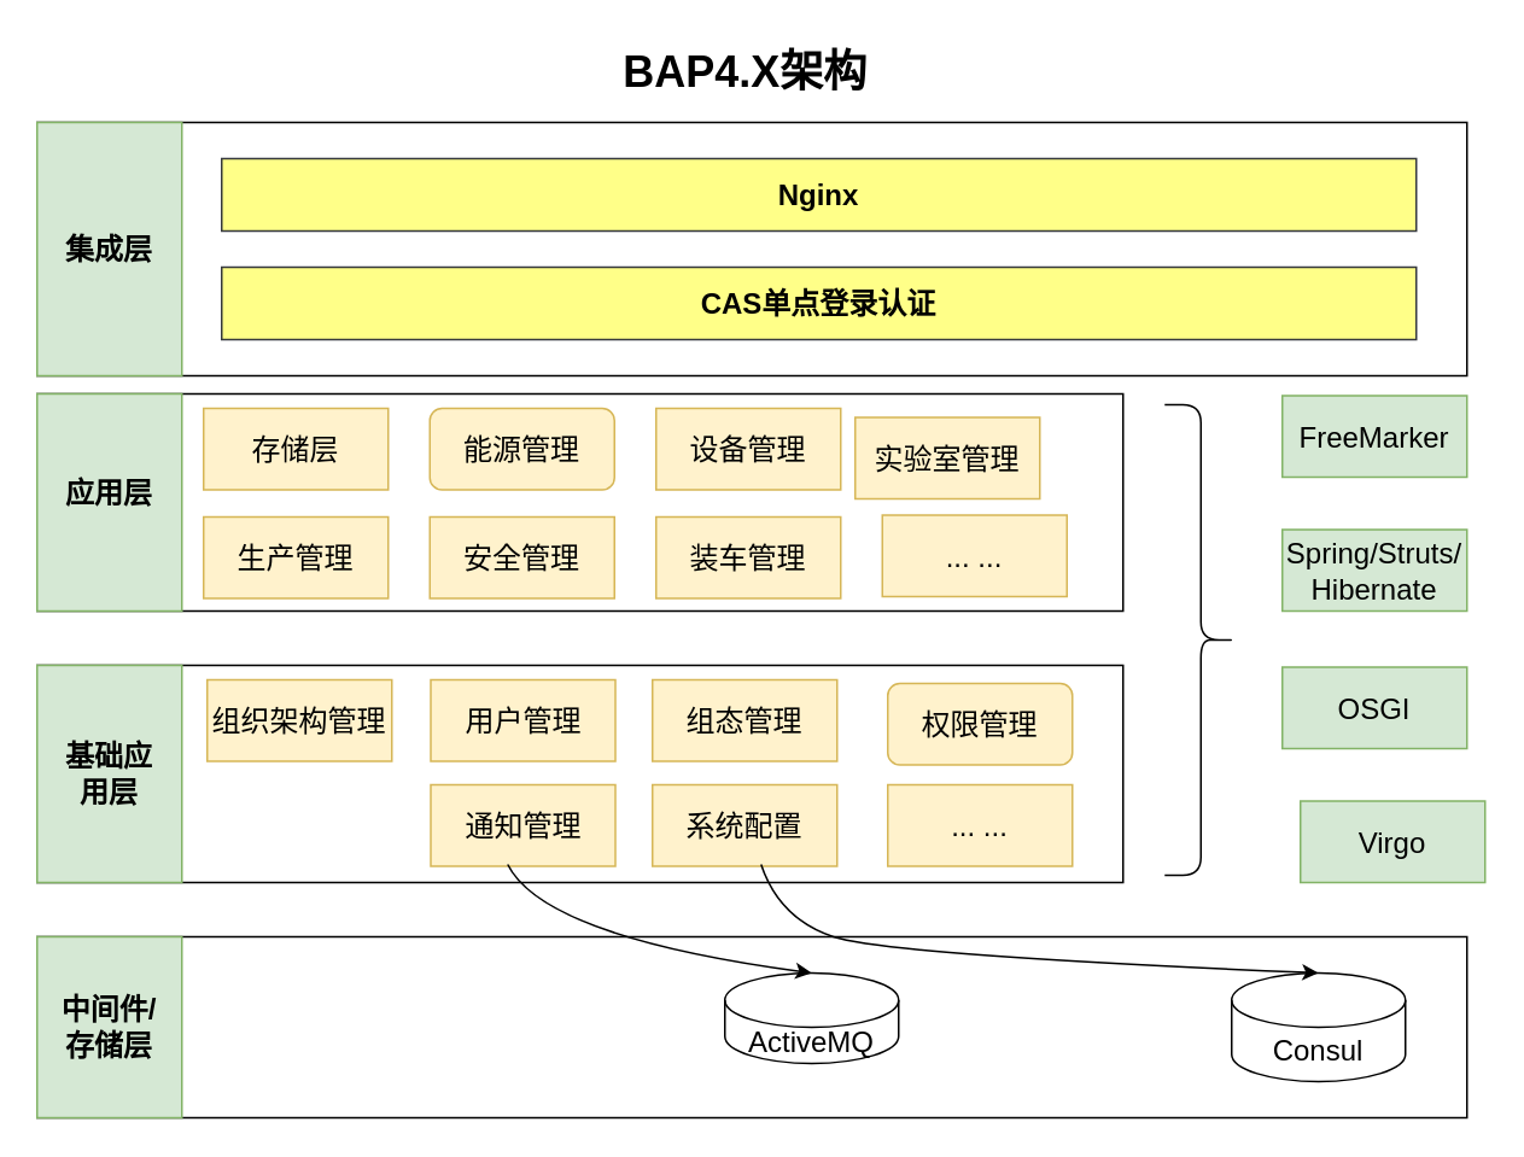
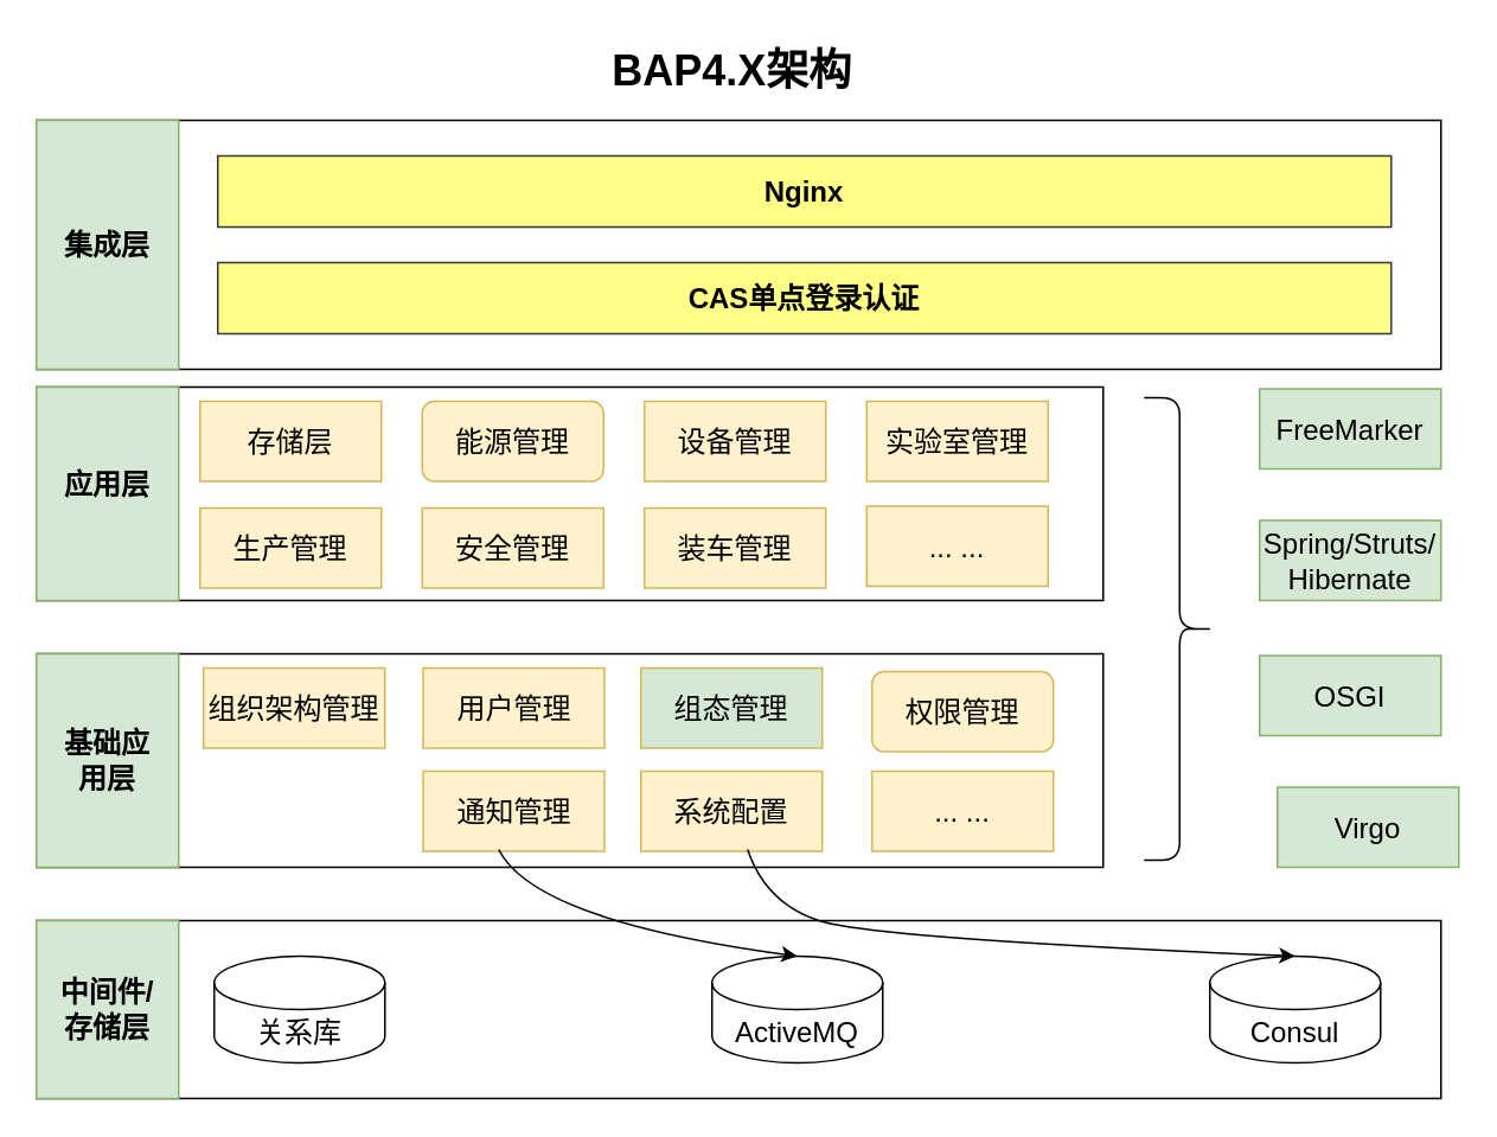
  <mxCell id="0" />
  <mxCell id="1" parent="0" />
  <mxCell id="2" value="" style="rounded=0;whiteSpace=wrap;html=1;fillColor=none;" vertex="1" parent="1"><mxGeometry x="20" y="217" width="600" height="120" as="geometry" /></mxCell>
  <mxCell id="3" value="" style="rounded=0;whiteSpace=wrap;html=1;fillColor=none;" vertex="1" parent="1"><mxGeometry x="20" y="517" width="790" height="100" as="geometry" /></mxCell>
  <mxCell id="4" value="" style="rounded=0;whiteSpace=wrap;html=1;fillColor=#d5e8d4;strokeColor=#82b366;" vertex="1" parent="1"><mxGeometry x="20" y="517" width="80" height="100" as="geometry" /></mxCell>
  <mxCell id="5" value="&lt;font style=&quot;font-size: 16px;&quot;&gt;&lt;b style=&quot;&quot;&gt;中间件/存储层&lt;/b&gt;&lt;/font&gt;" style="text;html=1;strokeColor=none;fillColor=none;align=center;verticalAlign=middle;whiteSpace=wrap;rounded=0;" vertex="1" parent="1"><mxGeometry x="30" y="552" width="60" height="30" as="geometry" /></mxCell>
- <mxCell id="7" value="&lt;font style=&quot;font-size: 16px;&quot;&gt;ActiveMQ&lt;/font&gt;" style="shape=cylinder3;whiteSpace=wrap;html=1;boundedLbl=1;backgroundOutline=1;size=15;" vertex="1" parent="1"><mxGeometry x="400" y="537" width="96" height="50" as="geometry" /></mxCell>
+ <mxCell id="6" value="&lt;span style=&quot;font-size: 16px;&quot;&gt;关系库&lt;/span&gt;" style="shape=cylinder3;whiteSpace=wrap;html=1;boundedLbl=1;backgroundOutline=1;size=15;" vertex="1" parent="1"><mxGeometry x="120" y="537" width="96" height="60" as="geometry" /></mxCell>
+ <mxCell id="7" value="&lt;font style=&quot;font-size: 16px;&quot;&gt;ActiveMQ&lt;/font&gt;" style="shape=cylinder3;whiteSpace=wrap;html=1;boundedLbl=1;backgroundOutline=1;size=15;" vertex="1" parent="1"><mxGeometry x="400" y="537" width="96" height="60" as="geometry" /></mxCell>
  <mxCell id="8" value="&lt;font style=&quot;font-size: 16px;&quot;&gt;Consul&lt;/font&gt;" style="shape=cylinder3;whiteSpace=wrap;html=1;boundedLbl=1;backgroundOutline=1;size=15;" vertex="1" parent="1"><mxGeometry x="680" y="537" width="96" height="60" as="geometry" /></mxCell>
  <mxCell id="9" value="" style="text;html=1;strokeColor=none;fillColor=none;align=center;verticalAlign=middle;whiteSpace=wrap;rounded=0;" vertex="1" parent="1"><mxGeometry x="20" y="422" width="70" height="30" as="geometry" /></mxCell>
  <mxCell id="10" value="" style="rounded=0;whiteSpace=wrap;html=1;fillColor=none;" vertex="1" parent="1"><mxGeometry x="20" y="67" width="790" height="140" as="geometry" /></mxCell>
  <mxCell id="11" value="" style="rounded=0;whiteSpace=wrap;html=1;fillColor=#d5e8d4;strokeColor=#82b366;" vertex="1" parent="1"><mxGeometry x="20" y="67" width="80" height="140" as="geometry" /></mxCell>
  <mxCell id="12" value="&lt;span style=&quot;font-size: 16px;&quot;&gt;&lt;b&gt;集成层&lt;/b&gt;&lt;/span&gt;" style="text;html=1;strokeColor=none;fillColor=none;align=center;verticalAlign=middle;whiteSpace=wrap;rounded=0;" vertex="1" parent="1"><mxGeometry x="30" y="122" width="60" height="30" as="geometry" /></mxCell>
  <mxCell id="13" value="&lt;font style=&quot;font-size: 16px;&quot;&gt;&lt;b&gt;CAS单点登录认证&lt;/b&gt;&lt;/font&gt;" style="rounded=0;whiteSpace=wrap;html=1;fillColor=#ffff88;strokeColor=#36393d;" vertex="1" parent="1"><mxGeometry x="122" y="147" width="660" height="40" as="geometry" /></mxCell>
  <mxCell id="14" value="" style="rounded=0;whiteSpace=wrap;html=1;fillColor=none;" vertex="1" parent="1"><mxGeometry x="20" y="367" width="600" height="120" as="geometry" /></mxCell>
  <mxCell id="15" value="" style="rounded=0;whiteSpace=wrap;html=1;fillColor=#d5e8d4;strokeColor=#82b366;" vertex="1" parent="1"><mxGeometry x="20" y="367" width="80" height="120" as="geometry" /></mxCell>
  <mxCell id="16" value="&lt;font style=&quot;font-size: 16px;&quot;&gt;&lt;b style=&quot;&quot;&gt;基础应用层&lt;/b&gt;&lt;/font&gt;" style="text;html=1;strokeColor=none;fillColor=none;align=center;verticalAlign=middle;whiteSpace=wrap;rounded=0;" vertex="1" parent="1"><mxGeometry x="30" y="412" width="60" height="30" as="geometry" /></mxCell>
  <mxCell id="17" value="&lt;span style=&quot;font-size: 16px;&quot;&gt;存储层&lt;/span&gt;" style="rounded=0;whiteSpace=wrap;html=1;fillColor=#fff2cc;strokeColor=#d6b656;" vertex="1" parent="1"><mxGeometry x="112" y="225" width="102" height="45" as="geometry" /></mxCell>
  <mxCell id="18" value="&lt;font style=&quot;font-size: 16px;&quot;&gt;用户管理&lt;/font&gt;" style="rounded=0;whiteSpace=wrap;html=1;fillColor=#fff2cc;strokeColor=#d6b656;" vertex="1" parent="1"><mxGeometry x="237.5" y="375" width="102" height="45" as="geometry" /></mxCell>
- <mxCell id="19" value="&lt;font style=&quot;font-size: 16px;&quot;&gt;组态管理&lt;/font&gt;" style="rounded=0;whiteSpace=wrap;html=1;fillColor=#fff2cc;strokeColor=#d6b656;" vertex="1" parent="1"><mxGeometry x="360" y="375" width="102" height="45" as="geometry" /></mxCell>
+ <mxCell id="19" value="&lt;font style=&quot;font-size: 16px;&quot;&gt;组态管理&lt;/font&gt;" style="rounded=0;whiteSpace=wrap;html=1;fillColor=#d5e8d4;strokeColor=#d6b656;" vertex="1" parent="1"><mxGeometry x="360" y="375" width="102" height="45" as="geometry" /></mxCell>
  <mxCell id="20" value="&lt;span style=&quot;font-size: 16px;&quot;&gt;通知管理&lt;/span&gt;" style="rounded=0;whiteSpace=wrap;html=1;fillColor=#fff2cc;strokeColor=#d6b656;" vertex="1" parent="1"><mxGeometry x="237.5" y="433" width="102" height="45" as="geometry" /></mxCell>
  <mxCell id="21" value="&lt;font style=&quot;font-size: 16px;&quot;&gt;... ...&lt;/font&gt;" style="rounded=0;whiteSpace=wrap;html=1;fillColor=#fff2cc;strokeColor=#d6b656;" vertex="1" parent="1"><mxGeometry x="490" y="433" width="102" height="45" as="geometry" /></mxCell>
  <mxCell id="22" value="&lt;font style=&quot;font-size: 16px;&quot;&gt;权限管理&lt;/font&gt;" style="whiteSpace=wrap;html=1;fillColor=#fff2cc;strokeColor=#d6b656;rounded=1;" vertex="1" parent="1"><mxGeometry x="490" y="377" width="102" height="45" as="geometry" /></mxCell>
  <mxCell id="23" value="&lt;font style=&quot;font-size: 16px;&quot;&gt;系统配置&lt;/font&gt;" style="rounded=0;whiteSpace=wrap;html=1;fillColor=#fff2cc;strokeColor=#d6b656;" vertex="1" parent="1"><mxGeometry x="360" y="433" width="102" height="45" as="geometry" /></mxCell>
  <mxCell id="24" value="" style="curved=1;endArrow=classic;html=1;rounded=0;entryX=0.5;entryY=0;entryDx=0;entryDy=0;entryPerimeter=0;" edge="1" parent="1" target="8"><mxGeometry width="50" height="50" relative="1" as="geometry"><mxPoint x="420" y="477" as="sourcePoint" /><mxPoint x="550" y="547" as="targetPoint" /><Array as="points"><mxPoint x="430" y="507" /><mxPoint x="490" y="527" /></Array></mxGeometry></mxCell>
  <mxCell id="25" value="" style="curved=1;endArrow=classic;html=1;rounded=0;entryX=0.5;entryY=0;entryDx=0;entryDy=0;entryPerimeter=0;" edge="1" parent="1" target="7"><mxGeometry width="50" height="50" relative="1" as="geometry"><mxPoint x="280" y="477" as="sourcePoint" /><mxPoint x="360" y="537" as="targetPoint" /><Array as="points"><mxPoint x="300" y="517" /></Array></mxGeometry></mxCell>
  <mxCell id="26" value="" style="rounded=0;whiteSpace=wrap;html=1;fillColor=#d5e8d4;strokeColor=#82b366;" vertex="1" parent="1"><mxGeometry x="20" y="217" width="80" height="120" as="geometry" /></mxCell>
  <mxCell id="27" value="&lt;font style=&quot;font-size: 16px;&quot;&gt;&lt;b style=&quot;&quot;&gt;应用层&lt;/b&gt;&lt;/font&gt;" style="text;html=1;strokeColor=none;fillColor=none;align=center;verticalAlign=middle;whiteSpace=wrap;rounded=0;" vertex="1" parent="1"><mxGeometry x="30" y="257" width="60" height="30" as="geometry" /></mxCell>
  <mxCell id="28" value="&lt;font style=&quot;font-size: 16px;&quot;&gt;组织架构管理&lt;/font&gt;" style="rounded=0;whiteSpace=wrap;html=1;fillColor=#fff2cc;strokeColor=#d6b656;" vertex="1" parent="1"><mxGeometry x="114" y="375" width="102" height="45" as="geometry" /></mxCell>
  <mxCell id="29" value="&lt;font style=&quot;font-size: 16px;&quot;&gt;生产管理&lt;/font&gt;" style="rounded=0;whiteSpace=wrap;html=1;fillColor=#fff2cc;strokeColor=#d6b656;" vertex="1" parent="1"><mxGeometry x="112" y="285" width="102" height="45" as="geometry" /></mxCell>
  <mxCell id="30" value="&lt;font style=&quot;font-size: 16px;&quot;&gt;能源管理&lt;/font&gt;" style="whiteSpace=wrap;html=1;fillColor=#fff2cc;strokeColor=#d6b656;rounded=1;" vertex="1" parent="1"><mxGeometry x="237" y="225" width="102" height="45" as="geometry" /></mxCell>
  <mxCell id="31" value="&lt;font style=&quot;font-size: 16px;&quot;&gt;安全管理&lt;/font&gt;" style="rounded=0;whiteSpace=wrap;html=1;fillColor=#fff2cc;strokeColor=#d6b656;" vertex="1" parent="1"><mxGeometry x="237" y="285" width="102" height="45" as="geometry" /></mxCell>
  <mxCell id="32" value="&lt;font style=&quot;font-size: 16px;&quot;&gt;设备管理&lt;/font&gt;" style="rounded=0;whiteSpace=wrap;html=1;fillColor=#fff2cc;strokeColor=#d6b656;" vertex="1" parent="1"><mxGeometry x="362" y="225" width="102" height="45" as="geometry" /></mxCell>
  <mxCell id="33" value="&lt;font style=&quot;font-size: 16px;&quot;&gt;装车管理&lt;/font&gt;" style="rounded=0;whiteSpace=wrap;html=1;fillColor=#fff2cc;strokeColor=#d6b656;" vertex="1" parent="1"><mxGeometry x="362" y="285" width="102" height="45" as="geometry" /></mxCell>
- <mxCell id="34" value="&lt;font style=&quot;font-size: 16px;&quot;&gt;实验室管理&lt;/font&gt;" style="rounded=0;whiteSpace=wrap;html=1;fillColor=#fff2cc;strokeColor=#d6b656;" vertex="1" parent="1"><mxGeometry x="472" y="230" width="102" height="45" as="geometry" /></mxCell>
+ <mxCell id="34" value="&lt;font style=&quot;font-size: 16px;&quot;&gt;实验室管理&lt;/font&gt;" style="rounded=0;whiteSpace=wrap;html=1;fillColor=#fff2cc;strokeColor=#d6b656;" vertex="1" parent="1"><mxGeometry x="487" y="225" width="102" height="45" as="geometry" /></mxCell>
  <mxCell id="35" value="&lt;font style=&quot;font-size: 16px;&quot;&gt;... ...&lt;/font&gt;" style="rounded=0;whiteSpace=wrap;html=1;fillColor=#fff2cc;strokeColor=#d6b656;" vertex="1" parent="1"><mxGeometry x="487" y="284" width="102" height="45" as="geometry" /></mxCell>
  <mxCell id="36" value="&lt;font style=&quot;font-size: 16px;&quot;&gt;Virgo&lt;/font&gt;" style="rounded=0;whiteSpace=wrap;html=1;fillColor=#d5e8d4;strokeColor=#82b366;" vertex="1" parent="1"><mxGeometry x="718" y="442" width="102" height="45" as="geometry" /></mxCell>
  <mxCell id="37" value="&lt;font style=&quot;font-size: 16px;&quot;&gt;OSGI&lt;/font&gt;" style="rounded=0;whiteSpace=wrap;html=1;fillColor=#d5e8d4;strokeColor=#82b366;" vertex="1" parent="1"><mxGeometry x="708" y="368" width="102" height="45" as="geometry" /></mxCell>
  <mxCell id="38" value="&lt;font style=&quot;font-size: 16px;&quot;&gt;Spring/Struts/&lt;br&gt;Hibernate&lt;/font&gt;" style="rounded=0;whiteSpace=wrap;html=1;fillColor=#d5e8d4;strokeColor=#82b366;" vertex="1" parent="1"><mxGeometry x="708" y="292" width="102" height="45" as="geometry" /></mxCell>
  <mxCell id="39" value="&lt;font style=&quot;font-size: 16px;&quot;&gt;FreeMarker&lt;/font&gt;" style="rounded=0;whiteSpace=wrap;html=1;fillColor=#d5e8d4;strokeColor=#82b366;" vertex="1" parent="1"><mxGeometry x="708" y="218" width="102" height="45" as="geometry" /></mxCell>
  <mxCell id="40" value="" style="shape=curlyBracket;whiteSpace=wrap;html=1;rounded=1;flipH=1;labelPosition=right;verticalLabelPosition=middle;align=left;verticalAlign=middle;" vertex="1" parent="1"><mxGeometry x="643" y="223" width="40" height="260" as="geometry" /></mxCell>
  <mxCell id="41" value="&lt;font style=&quot;font-size: 16px;&quot;&gt;&lt;b&gt;Nginx&lt;/b&gt;&lt;/font&gt;" style="rounded=0;whiteSpace=wrap;html=1;fillColor=#ffff88;strokeColor=#36393d;" vertex="1" parent="1"><mxGeometry x="122" y="87" width="660" height="40" as="geometry" /></mxCell>
  <mxCell id="42" value="BAP4.X架构" style="text;strokeColor=none;fillColor=none;html=1;fontSize=24;fontStyle=1;verticalAlign=middle;align=center;" vertex="1" parent="1"><mxGeometry x="361" y="20" width="100" height="40" as="geometry" /></mxCell>
